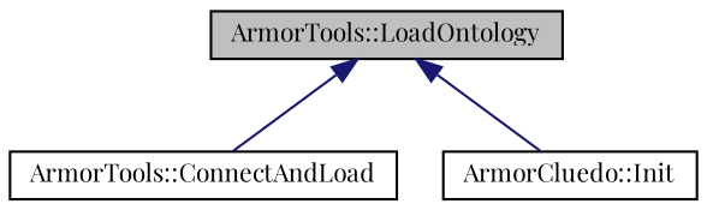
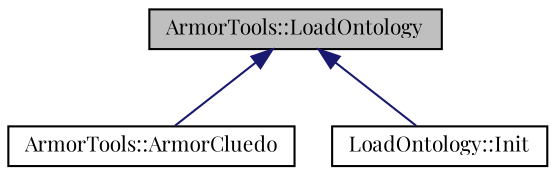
  digraph {
    fontname="Playfair Display"
    rankdir=TB
    node [color=black fillcolor=white fontname="Playfair Display" fontsize=10 shape=record style=filled]
    edge [color=midnightblue dir=back fontname="Playfair Display" fontsize=10 labelfontname=Helvetica labelfontsize=10 style=solid]
    n1 [fillcolor=grey75 fontcolor=black height=0.2 label="ArmorTools::LoadOntology" width=0.4]
-   n2 [height=0.2 label="ArmorTools::ConnectAndLoad" width=0.4]
-   n3 [height=0.2 label="ArmorCluedo::Init" width=0.4]
+   n2 [height=0.2 label="ArmorTools::ArmorCluedo" width=0.4]
+   n3 [height=0.2 label="LoadOntology::Init" width=0.4]
    n1 -> n2
    n1 -> n3
  }
